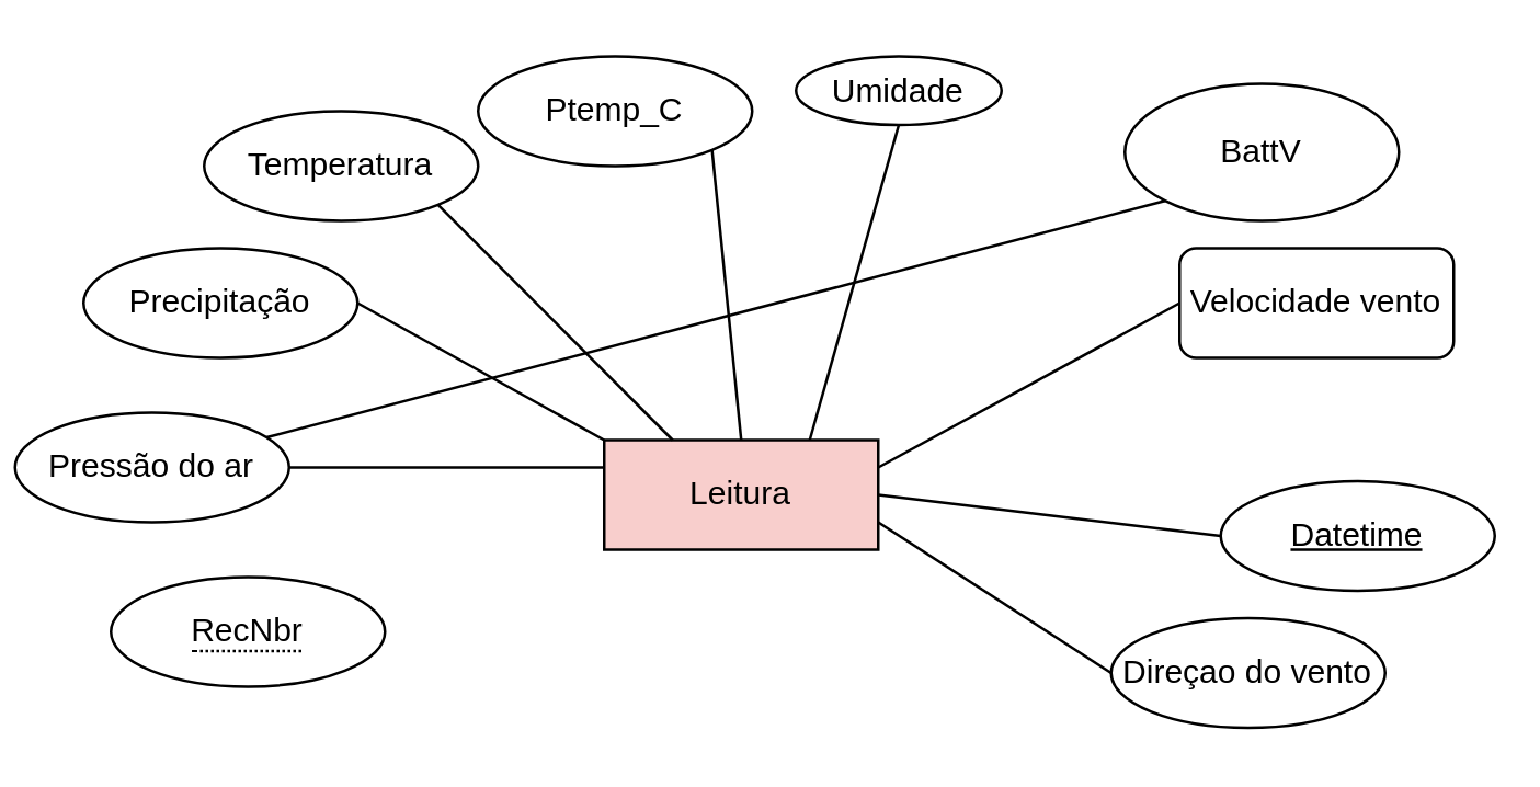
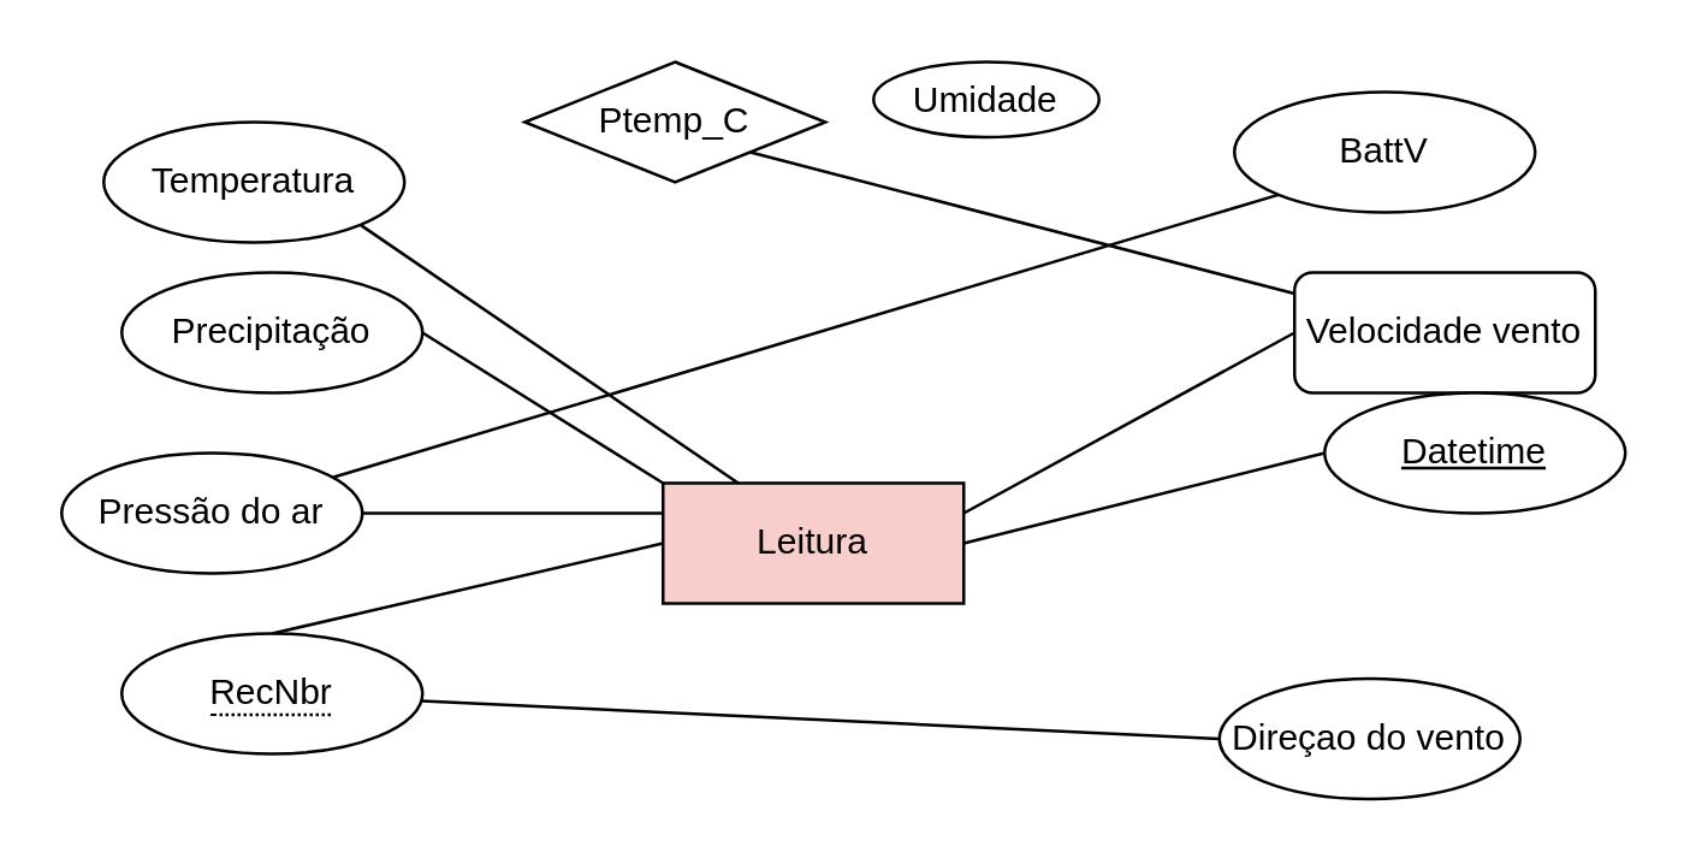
  <mxCell id="0" />
  <mxCell id="1" parent="0" />
  <mxCell id="2" value="Leitura" style="whiteSpace=wrap;html=1;align=center;fillColor=#f8cecc;" vertex="1" parent="1"><mxGeometry x="220" y="160" width="100" height="40" as="geometry" /></mxCell>
  <mxCell id="3" value="Velocidade vento" style="whiteSpace=wrap;html=1;align=center;rounded=1;" vertex="1" parent="1"><mxGeometry x="430" y="90" width="100" height="40" as="geometry" /></mxCell>
- <mxCell id="4" value="Temperatura" style="ellipse;whiteSpace=wrap;html=1;align=center;" vertex="1" parent="1"><mxGeometry x="74" y="40" width="100" height="40" as="geometry" /></mxCell>
- <mxCell id="5" value="Pressão do ar" style="ellipse;whiteSpace=wrap;html=1;align=center;" vertex="1" parent="1"><mxGeometry x="5" y="150" width="100" height="40" as="geometry" /></mxCell>
- <mxCell id="6" value="Precipitação" style="ellipse;whiteSpace=wrap;html=1;align=center;" vertex="1" parent="1"><mxGeometry x="30" y="90" width="100" height="40" as="geometry" /></mxCell>
- <mxCell id="7" value="Ptemp_C" style="ellipse;whiteSpace=wrap;html=1;align=center;" vertex="1" parent="1"><mxGeometry x="174" y="20" width="100" height="40" as="geometry" /></mxCell>
+ <mxCell id="4" value="Temperatura" style="ellipse;whiteSpace=wrap;html=1;align=center;" vertex="1" parent="1"><mxGeometry x="34" y="40" width="100" height="40" as="geometry" /></mxCell>
+ <mxCell id="5" value="Pressão do ar" style="ellipse;whiteSpace=wrap;html=1;align=center;" vertex="1" parent="1"><mxGeometry x="20" y="150" width="100" height="40" as="geometry" /></mxCell>
+ <mxCell id="6" value="Precipitação" style="ellipse;whiteSpace=wrap;html=1;align=center;" vertex="1" parent="1"><mxGeometry x="40" y="90" width="100" height="40" as="geometry" /></mxCell>
+ <mxCell id="7" value="Ptemp_C" style="rhombus;whiteSpace=wrap;html=1;align=center;" vertex="1" parent="1"><mxGeometry x="174" y="20" width="100" height="40" as="geometry" /></mxCell>
  <mxCell id="8" value="Umidade" style="ellipse;whiteSpace=wrap;html=1;align=center;" vertex="1" parent="1"><mxGeometry x="290" y="20" width="75" height="25" as="geometry" /></mxCell>
- <mxCell id="9" value="BattV" style="ellipse;whiteSpace=wrap;html=1;align=center;" vertex="1" parent="1"><mxGeometry x="410" y="30" width="100" height="50" as="geometry" /></mxCell>
+ <mxCell id="9" value="BattV" style="ellipse;whiteSpace=wrap;html=1;align=center;" vertex="1" parent="1"><mxGeometry x="410" y="30" width="100" height="40" as="geometry" /></mxCell>
  <mxCell id="10" value="Direçao do vento" style="ellipse;whiteSpace=wrap;html=1;align=center;" vertex="1" parent="1"><mxGeometry x="405" y="225" width="100" height="40" as="geometry" /></mxCell>
  <mxCell id="11" value="&lt;span style=&quot;border-bottom: 1px dotted&quot;&gt;RecNbr&lt;/span&gt;" style="ellipse;whiteSpace=wrap;html=1;align=center;" vertex="1" parent="1"><mxGeometry x="40" y="210" width="100" height="40" as="geometry" /></mxCell>
+ <mxCell id="12" value="" style="endArrow=none;html=1;rounded=0;exitX=0.5;exitY=0;exitDx=0;exitDy=0;entryX=0;entryY=0.5;entryDx=0;entryDy=0;" edge="1" parent="1" source="11" target="2"><mxGeometry relative="1" as="geometry"><mxPoint x="190" y="180" as="sourcePoint" /><mxPoint x="350" y="180" as="targetPoint" /></mxGeometry></mxCell>
  <mxCell id="13" value="" style="endArrow=none;html=1;rounded=0;exitX=1;exitY=0.5;exitDx=0;exitDy=0;entryX=0;entryY=0.25;entryDx=0;entryDy=0;" edge="1" parent="1" source="5" target="2"><mxGeometry relative="1" as="geometry"><mxPoint x="190" y="180" as="sourcePoint" /><mxPoint x="350" y="180" as="targetPoint" /></mxGeometry></mxCell>
  <mxCell id="14" value="" style="endArrow=none;html=1;rounded=0;exitX=1;exitY=0.5;exitDx=0;exitDy=0;entryX=0;entryY=0;entryDx=0;entryDy=0;" edge="1" parent="1" source="6" target="2"><mxGeometry relative="1" as="geometry"><mxPoint x="190" y="180" as="sourcePoint" /><mxPoint x="350" y="180" as="targetPoint" /></mxGeometry></mxCell>
  <mxCell id="15" value="" style="endArrow=none;html=1;rounded=0;exitX=1;exitY=1;exitDx=0;exitDy=0;entryX=0.25;entryY=0;entryDx=0;entryDy=0;" edge="1" parent="1" source="4" target="2"><mxGeometry relative="1" as="geometry"><mxPoint x="190" y="180" as="sourcePoint" /><mxPoint x="350" y="180" as="targetPoint" /></mxGeometry></mxCell>
- <mxCell id="16" value="" style="endArrow=none;html=1;rounded=0;exitX=1;exitY=1;exitDx=0;exitDy=0;entryX=0.5;entryY=0;entryDx=0;entryDy=0;" edge="1" parent="1" source="7" target="2"><mxGeometry relative="1" as="geometry"><mxPoint x="190" y="180" as="sourcePoint" /><mxPoint x="350" y="180" as="targetPoint" /></mxGeometry></mxCell>
- <mxCell id="17" value="" style="endArrow=none;html=1;rounded=0;entryX=0.75;entryY=0;entryDx=0;entryDy=0;exitX=0.5;exitY=1;exitDx=0;exitDy=0;" edge="1" parent="1" source="8" target="2"><mxGeometry relative="1" as="geometry"><mxPoint x="190" y="180" as="sourcePoint" /><mxPoint x="350" y="180" as="targetPoint" /></mxGeometry></mxCell>
+ <mxCell id="16" value="" style="endArrow=none;html=1;rounded=0;exitX=1;exitY=1;exitDx=0;exitDy=0;" edge="1" parent="1" source="7" target="3"><mxGeometry relative="1" as="geometry"><mxPoint x="190" y="180" as="sourcePoint" /><mxPoint x="350" y="180" as="targetPoint" /></mxGeometry></mxCell>
  <mxCell id="18" value="" style="endArrow=none;html=1;rounded=0;exitX=0;exitY=1;exitDx=0;exitDy=0;" edge="1" parent="1" source="9" target="5"><mxGeometry relative="1" as="geometry"><mxPoint x="190" y="180" as="sourcePoint" /><mxPoint x="350" y="180" as="targetPoint" /></mxGeometry></mxCell>
  <mxCell id="19" value="" style="endArrow=none;html=1;rounded=0;entryX=1;entryY=0.25;entryDx=0;entryDy=0;exitX=0;exitY=0.5;exitDx=0;exitDy=0;" edge="1" parent="1" source="3" target="2"><mxGeometry relative="1" as="geometry"><mxPoint x="190" y="180" as="sourcePoint" /><mxPoint x="350" y="180" as="targetPoint" /></mxGeometry></mxCell>
  <mxCell id="20" value="" style="endArrow=none;html=1;rounded=0;entryX=1;entryY=0.5;entryDx=0;entryDy=0;exitX=0;exitY=0.5;exitDx=0;exitDy=0;" edge="1" parent="1" source="22" target="2"><mxGeometry relative="1" as="geometry"><mxPoint x="490" y="310" as="sourcePoint" /><mxPoint x="350" y="180" as="targetPoint" /></mxGeometry></mxCell>
- <mxCell id="21" value="" style="endArrow=none;html=1;rounded=0;entryX=1;entryY=0.75;entryDx=0;entryDy=0;exitX=0;exitY=0.5;exitDx=0;exitDy=0;" edge="1" parent="1" source="10" target="2"><mxGeometry relative="1" as="geometry"><mxPoint x="190" y="180" as="sourcePoint" /><mxPoint x="350" y="180" as="targetPoint" /></mxGeometry></mxCell>
- <mxCell id="22" value="Datetime" style="ellipse;whiteSpace=wrap;html=1;align=center;fontStyle=4;" vertex="1" parent="1"><mxGeometry x="445" y="175" width="100" height="40" as="geometry" /></mxCell>
+ <mxCell id="21" value="" style="endArrow=none;html=1;rounded=0;exitX=0;exitY=0.5;exitDx=0;exitDy=0;" edge="1" parent="1" source="10" target="11"><mxGeometry relative="1" as="geometry"><mxPoint x="190" y="180" as="sourcePoint" /><mxPoint x="350" y="180" as="targetPoint" /></mxGeometry></mxCell>
+ <mxCell id="22" value="Datetime" style="ellipse;whiteSpace=wrap;html=1;align=center;fontStyle=4;" vertex="1" parent="1"><mxGeometry x="440" y="130" width="100" height="40" as="geometry" /></mxCell>
